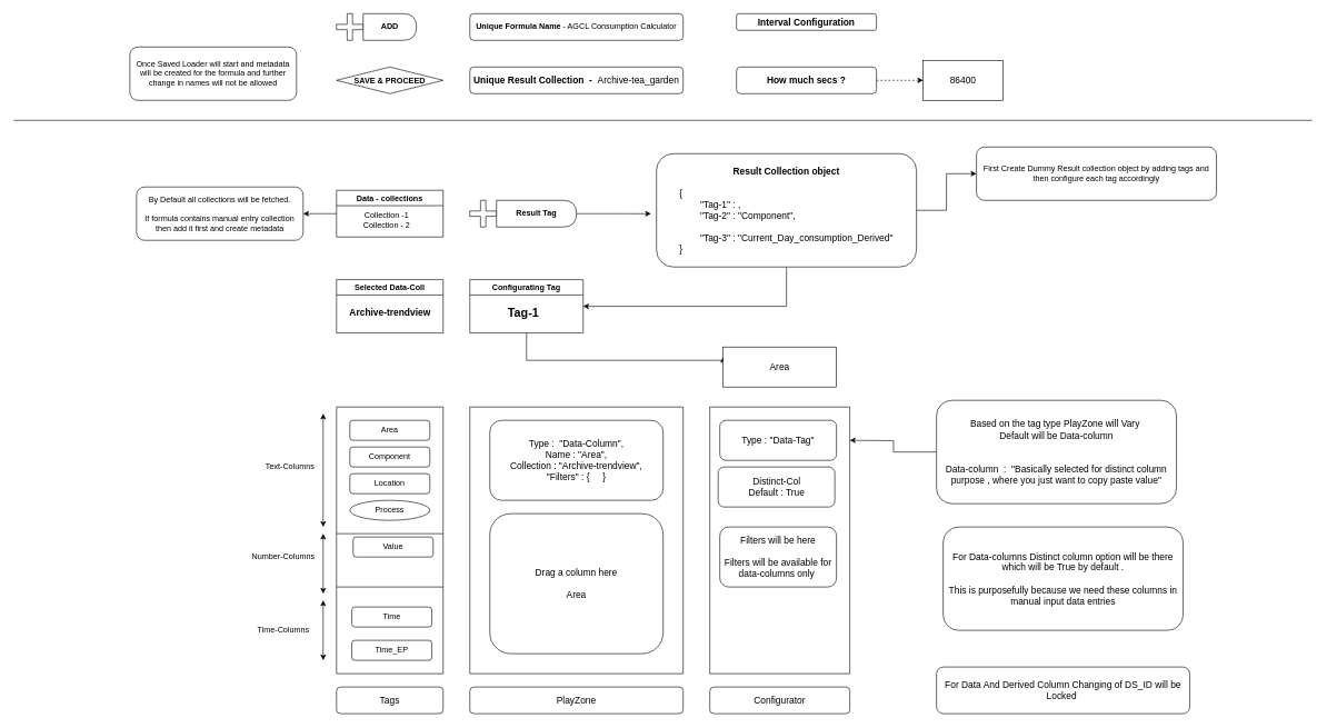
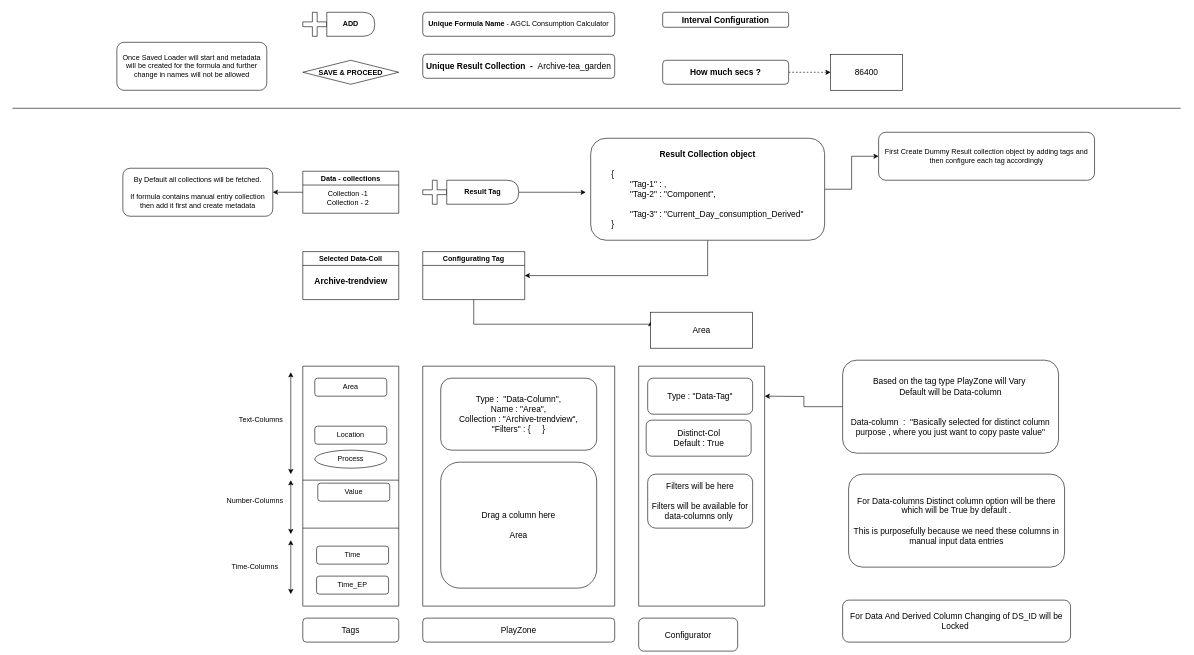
  <mxCell id="0" />
  <mxCell id="1" parent="0" />
  <mxCell id="2" value="&lt;b&gt;Unique Formula Name&lt;/b&gt; - AGCL Consumption Calculator" style="rounded=1;whiteSpace=wrap;html=1;" parent="1" vertex="1"><mxGeometry x="704" y="20" width="320" height="40" as="geometry" /></mxCell>
  <mxCell id="3" value="" style="swimlane;startSize=0;" parent="1" vertex="1"><mxGeometry x="504" y="610" width="160" height="400" as="geometry"><mxRectangle x="80" y="120" width="50" height="40" as="alternateBounds" /></mxGeometry></mxCell>
  <mxCell id="4" value="Area" style="rounded=1;whiteSpace=wrap;html=1;" parent="3" vertex="1"><mxGeometry x="20" y="20" width="120" height="30" as="geometry" /></mxCell>
- <mxCell id="5" value="Component" style="rounded=1;whiteSpace=wrap;html=1;" parent="3" vertex="1"><mxGeometry x="20" y="60" width="120" height="30" as="geometry" /></mxCell>
  <mxCell id="6" value="Location" style="rounded=1;whiteSpace=wrap;html=1;" parent="3" vertex="1"><mxGeometry x="20" y="100" width="120" height="30" as="geometry" /></mxCell>
  <mxCell id="7" value="Process" style="ellipse;whiteSpace=wrap;html=1;" parent="3" vertex="1"><mxGeometry x="20" y="140" width="120" height="30" as="geometry" /></mxCell>
  <mxCell id="8" value="Time" style="rounded=1;whiteSpace=wrap;html=1;" parent="3" vertex="1"><mxGeometry x="23" y="300" width="120" height="30" as="geometry" /></mxCell>
  <mxCell id="9" value="Time_EP" style="rounded=1;whiteSpace=wrap;html=1;" parent="3" vertex="1"><mxGeometry x="23" y="350" width="120" height="30" as="geometry" /></mxCell>
  <mxCell id="10" value="Value" style="rounded=1;whiteSpace=wrap;html=1;" parent="3" vertex="1"><mxGeometry x="25" y="195" width="120" height="30" as="geometry" /></mxCell>
  <mxCell id="11" value="" style="endArrow=none;html=1;rounded=0;fontSize=12;exitX=0;exitY=0.475;exitDx=0;exitDy=0;exitPerimeter=0;" parent="3" edge="1"><mxGeometry width="50" height="50" relative="1" as="geometry"><mxPoint y="270" as="sourcePoint" /><mxPoint x="160" y="270" as="targetPoint" /></mxGeometry></mxCell>
  <mxCell id="12" value="" style="swimlane;startSize=0;" parent="1" vertex="1"><mxGeometry x="704" y="610" width="320" height="400" as="geometry" /></mxCell>
  <mxCell id="13" value="Drag a column here&lt;br&gt;&lt;br&gt;Area" style="rounded=1;whiteSpace=wrap;html=1;fontSize=14;" parent="12" vertex="1"><mxGeometry x="30" y="160" width="260" height="210" as="geometry" /></mxCell>
  <mxCell id="14" value="Type :&amp;nbsp; &quot;Data-Column&quot;,&lt;br&gt;Name : &quot;Area&quot;,&lt;br&gt;Collection : &quot;Archive-trendview&quot;,&lt;br&gt;&quot;Filters&quot; : {&amp;nbsp; &amp;nbsp; &amp;nbsp;}" style="rounded=1;whiteSpace=wrap;html=1;fontSize=14;" parent="12" vertex="1"><mxGeometry x="30" y="20" width="260" height="120" as="geometry" /></mxCell>
  <mxCell id="15" value="" style="swimlane;startSize=0;" parent="1" vertex="1"><mxGeometry x="1064" y="610" width="210" height="400" as="geometry" /></mxCell>
  <mxCell id="16" value="Type : &quot;Data-Tag&quot;" style="rounded=1;whiteSpace=wrap;html=1;fontSize=14;" parent="15" vertex="1"><mxGeometry x="15" y="20" width="175" height="60" as="geometry" /></mxCell>
  <mxCell id="17" value="Filters will be here&lt;br&gt;&lt;br&gt;Filters will be available for data-columns only&amp;nbsp;" style="rounded=1;whiteSpace=wrap;html=1;fontSize=14;" parent="15" vertex="1"><mxGeometry x="15" y="180" width="175" height="90" as="geometry" /></mxCell>
  <mxCell id="18" value="Distinct-Col&lt;br&gt;Default : True" style="rounded=1;whiteSpace=wrap;html=1;fontSize=14;" parent="15" vertex="1"><mxGeometry x="12.5" y="90" width="175" height="60" as="geometry" /></mxCell>
  <mxCell id="19" value="" style="shape=cross;whiteSpace=wrap;html=1;" parent="1" vertex="1"><mxGeometry x="504" y="20" width="40" height="40" as="geometry" /></mxCell>
  <mxCell id="20" value="&lt;b&gt;ADD&lt;/b&gt;" style="shape=delay;whiteSpace=wrap;html=1;" parent="1" vertex="1"><mxGeometry x="544" y="20" width="80" height="40" as="geometry" /></mxCell>
  <mxCell id="21" style="edgeStyle=orthogonalEdgeStyle;rounded=0;orthogonalLoop=1;jettySize=auto;html=1;exitX=0;exitY=0.5;exitDx=0;exitDy=0;entryX=1;entryY=0.5;entryDx=0;entryDy=0;" parent="1" source="22" target="24" edge="1"><mxGeometry relative="1" as="geometry" /></mxCell>
  <mxCell id="22" value="Data - collections" style="swimlane;" parent="1" vertex="1"><mxGeometry x="504" y="285" width="160" height="70" as="geometry" /></mxCell>
  <mxCell id="23" value="Collection -1&lt;br&gt;Collection - 2" style="text;html=1;align=center;verticalAlign=middle;resizable=0;points=[];autosize=1;strokeColor=none;fillColor=none;" parent="22" vertex="1"><mxGeometry x="30" y="25" width="90" height="40" as="geometry" /></mxCell>
  <mxCell id="24" value="By Default all collections will be fetched.&lt;br&gt;&lt;br&gt;If formula contains manual entry collection then add it first and create metadata" style="rounded=1;whiteSpace=wrap;html=1;" parent="1" vertex="1"><mxGeometry x="204" y="280" width="250" height="80" as="geometry" /></mxCell>
  <mxCell id="25" value="Selected Data-Coll" style="swimlane;" parent="1" vertex="1"><mxGeometry x="504" y="419" width="160" height="80" as="geometry" /></mxCell>
  <mxCell id="26" value="&lt;b&gt;&lt;font style=&quot;font-size: 14px;&quot;&gt;Archive-trendview&lt;/font&gt;&lt;/b&gt;" style="text;html=1;align=center;verticalAlign=middle;resizable=0;points=[];autosize=1;strokeColor=none;fillColor=none;" parent="25" vertex="1"><mxGeometry x="10" y="35" width="140" height="30" as="geometry" /></mxCell>
  <mxCell id="27" style="edgeStyle=orthogonalEdgeStyle;rounded=0;orthogonalLoop=1;jettySize=auto;html=1;exitX=1;exitY=0.5;exitDx=0;exitDy=0;entryX=0;entryY=0.5;entryDx=0;entryDy=0;fontSize=14;" parent="1" source="29" target="47" edge="1"><mxGeometry relative="1" as="geometry" /></mxCell>
  <mxCell id="28" style="edgeStyle=orthogonalEdgeStyle;rounded=0;orthogonalLoop=1;jettySize=auto;html=1;exitX=0.5;exitY=1;exitDx=0;exitDy=0;entryX=1;entryY=0.5;entryDx=0;entryDy=0;fontSize=14;" parent="1" source="29" target="45" edge="1"><mxGeometry relative="1" as="geometry" /></mxCell>
  <mxCell id="29" value="&lt;b&gt;Result Collection object&lt;/b&gt;&lt;br&gt;&lt;div style=&quot;text-align: left;&quot;&gt;&lt;span style=&quot;background-color: initial;&quot;&gt;&lt;br&gt;&lt;/span&gt;&lt;/div&gt;&lt;div style=&quot;text-align: left;&quot;&gt;&lt;span style=&quot;background-color: initial;&quot;&gt;{&amp;nbsp; &amp;nbsp; &amp;nbsp; &amp;nbsp;&lt;/span&gt;&lt;/div&gt;&lt;div style=&quot;text-align: left;&quot;&gt;&lt;span style=&quot;background-color: initial;&quot;&gt;&amp;nbsp; &amp;nbsp; &amp;nbsp; &amp;nbsp; &quot;Tag-1&quot; : ,&lt;/span&gt;&lt;/div&gt;&lt;div style=&quot;text-align: left;&quot;&gt;&lt;span style=&quot;background-color: initial;&quot;&gt;&amp;nbsp; &amp;nbsp; &amp;nbsp; &amp;nbsp; &quot;Tag-2&quot; : &quot;Component&quot;,&lt;/span&gt;&lt;/div&gt;&lt;div style=&quot;text-align: left;&quot;&gt;&lt;span style=&quot;background-color: initial;&quot;&gt;&amp;nbsp; &amp;nbsp; &amp;nbsp;&lt;/span&gt;&lt;/div&gt;&lt;div style=&quot;text-align: left;&quot;&gt;&lt;span style=&quot;background-color: initial;&quot;&gt;&amp;nbsp; &amp;nbsp; &amp;nbsp; &amp;nbsp; &quot;Tag-3&quot; : &quot;Current_Day_consumption_Derived&quot;&lt;/span&gt;&lt;/div&gt;&lt;div style=&quot;text-align: left;&quot;&gt;&lt;span style=&quot;background-color: initial;&quot;&gt;}&lt;/span&gt;&lt;/div&gt;" style="rounded=1;whiteSpace=wrap;html=1;fontSize=14;" parent="1" vertex="1"><mxGeometry x="984" y="230" width="390" height="170" as="geometry" /></mxCell>
- <mxCell id="30" value="&lt;b&gt;Unique Result Collection&amp;nbsp; -&amp;nbsp; &lt;/b&gt;Archive-tea_garden" style="rounded=1;whiteSpace=wrap;html=1;fontSize=14;" parent="1" vertex="1"><mxGeometry x="704" y="100" width="320" height="40" as="geometry" /></mxCell>
+ <mxCell id="30" value="&lt;b&gt;Unique Result Collection&amp;nbsp; -&amp;nbsp; &lt;/b&gt;Archive-tea_garden" style="rounded=1;whiteSpace=wrap;html=1;fontSize=14;" parent="1" vertex="1"><mxGeometry x="704" y="90" width="320" height="40" as="geometry" /></mxCell>
  <mxCell id="31" value="&lt;b&gt;&lt;font style=&quot;font-size: 12px;&quot;&gt;SAVE &amp;amp; PROCEED&lt;/font&gt;&lt;/b&gt;" style="rhombus;whiteSpace=wrap;html=1;fontSize=14;" parent="1" vertex="1"><mxGeometry x="504" y="100" width="160" height="40" as="geometry" /></mxCell>
  <mxCell id="32" value="" style="endArrow=none;html=1;rounded=0;fontSize=12;" parent="1" edge="1"><mxGeometry width="50" height="50" relative="1" as="geometry"><mxPoint x="20" y="180" as="sourcePoint" /><mxPoint x="1967.556" y="180" as="targetPoint" /></mxGeometry></mxCell>
  <mxCell id="33" value="Once Saved Loader will start and metadata will be created for the formula and further change in names will not be allowed" style="rounded=1;whiteSpace=wrap;html=1;" parent="1" vertex="1"><mxGeometry x="194" y="70" width="250" height="80" as="geometry" /></mxCell>
  <mxCell id="34" value="" style="shape=cross;whiteSpace=wrap;html=1;" parent="1" vertex="1"><mxGeometry x="704" y="300" width="40" height="40" as="geometry" /></mxCell>
  <mxCell id="35" style="edgeStyle=orthogonalEdgeStyle;rounded=0;orthogonalLoop=1;jettySize=auto;html=1;exitX=1;exitY=0.5;exitDx=0;exitDy=0;entryX=-0.021;entryY=0.53;entryDx=0;entryDy=0;entryPerimeter=0;fontSize=12;" parent="1" source="36" target="29" edge="1"><mxGeometry relative="1" as="geometry" /></mxCell>
  <mxCell id="36" value="&lt;b&gt;Result Tag&lt;/b&gt;" style="shape=delay;whiteSpace=wrap;html=1;" parent="1" vertex="1"><mxGeometry x="744" y="300" width="120" height="40" as="geometry" /></mxCell>
  <mxCell id="37" value="" style="endArrow=none;html=1;rounded=0;fontSize=12;exitX=0;exitY=0.475;exitDx=0;exitDy=0;exitPerimeter=0;" parent="1" source="3" edge="1"><mxGeometry width="50" height="50" relative="1" as="geometry"><mxPoint x="504" y="794" as="sourcePoint" /><mxPoint x="664" y="800" as="targetPoint" /></mxGeometry></mxCell>
  <mxCell id="38" value="" style="endArrow=classic;startArrow=classic;html=1;rounded=0;fontSize=12;" parent="1" edge="1"><mxGeometry width="50" height="50" relative="1" as="geometry"><mxPoint x="484" y="790" as="sourcePoint" /><mxPoint x="484" y="620" as="targetPoint" /></mxGeometry></mxCell>
  <mxCell id="39" value="Text-Columns" style="text;html=1;align=center;verticalAlign=middle;resizable=0;points=[];autosize=1;strokeColor=none;fillColor=none;fontSize=12;" parent="1" vertex="1"><mxGeometry x="384" y="685" width="100" height="30" as="geometry" /></mxCell>
  <mxCell id="40" value="" style="endArrow=classic;startArrow=classic;html=1;rounded=0;fontSize=12;" parent="1" edge="1"><mxGeometry width="50" height="50" relative="1" as="geometry"><mxPoint x="484" y="890" as="sourcePoint" /><mxPoint x="484" y="800" as="targetPoint" /></mxGeometry></mxCell>
  <mxCell id="41" value="Number-Columns" style="text;html=1;align=center;verticalAlign=middle;resizable=0;points=[];autosize=1;strokeColor=none;fillColor=none;fontSize=12;" parent="1" vertex="1"><mxGeometry x="364" y="820" width="120" height="30" as="geometry" /></mxCell>
  <mxCell id="42" value="" style="endArrow=classic;startArrow=classic;html=1;rounded=0;fontSize=12;" parent="1" edge="1"><mxGeometry width="50" height="50" relative="1" as="geometry"><mxPoint x="484" y="990" as="sourcePoint" /><mxPoint x="484" y="900" as="targetPoint" /></mxGeometry></mxCell>
  <mxCell id="43" value="Time-Columns" style="text;html=1;align=center;verticalAlign=middle;resizable=0;points=[];autosize=1;strokeColor=none;fillColor=none;fontSize=12;" parent="1" vertex="1"><mxGeometry x="374" y="930" width="100" height="30" as="geometry" /></mxCell>
  <mxCell id="44" style="edgeStyle=orthogonalEdgeStyle;rounded=0;orthogonalLoop=1;jettySize=auto;html=1;exitX=0.5;exitY=1;exitDx=0;exitDy=0;fontSize=14;entryX=0;entryY=0.25;entryDx=0;entryDy=0;" parent="1" source="45" target="53" edge="1"><mxGeometry relative="1" as="geometry"><mxPoint x="1104" y="560" as="targetPoint" /><Array as="points"><mxPoint x="789" y="540" /><mxPoint x="1084" y="540" /></Array></mxGeometry></mxCell>
  <mxCell id="45" value="Configurating Tag" style="swimlane;startSize=23;" parent="1" vertex="1"><mxGeometry x="704" y="419" width="170" height="80" as="geometry" /></mxCell>
- <mxCell id="46" value="&lt;font style=&quot;font-size: 18px;&quot;&gt;&lt;b style=&quot;&quot;&gt;Tag-1&lt;/b&gt;&lt;/font&gt;" style="text;html=1;align=center;verticalAlign=middle;resizable=0;points=[];autosize=1;strokeColor=none;fillColor=none;" parent="45" vertex="1"><mxGeometry x="45" y="30" width="70" height="40" as="geometry" /></mxCell>
  <mxCell id="47" value="First Create Dummy Result collection object by adding tags and then configure each tag accordingly" style="rounded=1;whiteSpace=wrap;html=1;" parent="1" vertex="1"><mxGeometry x="1464" y="220" width="360" height="80" as="geometry" /></mxCell>
  <mxCell id="48" value="PlayZone" style="rounded=1;whiteSpace=wrap;html=1;fontSize=14;" parent="1" vertex="1"><mxGeometry x="704" y="1030" width="320" height="40" as="geometry" /></mxCell>
- <mxCell id="49" value="Configurator" style="rounded=1;whiteSpace=wrap;html=1;fontSize=14;" parent="1" vertex="1"><mxGeometry x="1064" y="1030" width="210" height="40" as="geometry" /></mxCell>
+ <mxCell id="49" value="Configurator" style="rounded=1;whiteSpace=wrap;html=1;fontSize=14;" parent="1" vertex="1"><mxGeometry x="1064" y="1030" width="165" height="55" as="geometry" /></mxCell>
  <mxCell id="50" value="Tags" style="rounded=1;whiteSpace=wrap;html=1;fontSize=14;" parent="1" vertex="1"><mxGeometry x="504" y="1030" width="160" height="40" as="geometry" /></mxCell>
  <mxCell id="51" style="edgeStyle=orthogonalEdgeStyle;rounded=0;orthogonalLoop=1;jettySize=auto;html=1;exitX=0;exitY=0.5;exitDx=0;exitDy=0;fontSize=14;" parent="1" source="52" edge="1"><mxGeometry relative="1" as="geometry"><mxPoint x="1274" y="660" as="targetPoint" /></mxGeometry></mxCell>
  <mxCell id="52" value="Based on the tag type PlayZone will Vary&amp;nbsp;&lt;br&gt;Default will be Data-column&lt;br&gt;&lt;br&gt;&lt;br&gt;Data-column&amp;nbsp; :&amp;nbsp; &quot;Basically selected for distinct column purpose , where you just want to copy paste value&quot;" style="rounded=1;whiteSpace=wrap;html=1;fontSize=14;" parent="1" vertex="1"><mxGeometry x="1404" y="600" width="360" height="155" as="geometry" /></mxCell>
  <mxCell id="53" value="Area" style="whiteSpace=wrap;html=1;fontSize=14;" parent="1" vertex="1"><mxGeometry x="1084" y="520" width="170" height="60" as="geometry" /></mxCell>
  <mxCell id="54" value="&lt;font style=&quot;font-size: 14px;&quot;&gt;&lt;b&gt;Interval Configuration&lt;/b&gt;&lt;/font&gt;" style="rounded=1;whiteSpace=wrap;html=1;" parent="1" vertex="1"><mxGeometry x="1104" y="20" width="210" height="25" as="geometry" /></mxCell>
  <mxCell id="55" style="edgeStyle=orthogonalEdgeStyle;rounded=0;orthogonalLoop=1;jettySize=auto;html=1;fontSize=14;entryX=0;entryY=0.5;entryDx=0;entryDy=0;dashed=1;" parent="1" source="56" target="57" edge="1"><mxGeometry relative="1" as="geometry"><mxPoint x="1444" y="120" as="targetPoint" /></mxGeometry></mxCell>
  <mxCell id="56" value="&lt;font style=&quot;font-size: 14px;&quot;&gt;&lt;b&gt;How much secs ?&lt;/b&gt;&lt;/font&gt;" style="rounded=1;whiteSpace=wrap;html=1;" parent="1" vertex="1"><mxGeometry x="1104" y="100" width="210" height="40" as="geometry" /></mxCell>
  <mxCell id="57" value="86400" style="whiteSpace=wrap;html=1;fontSize=14;" parent="1" vertex="1"><mxGeometry x="1384" y="90" width="120" height="60" as="geometry" /></mxCell>
  <mxCell id="58" value="For Data-columns Distinct column option will be there which will be True by default .&lt;br&gt;&lt;br&gt;This is purposefully because we need these columns in manual input data entries" style="rounded=1;whiteSpace=wrap;html=1;fontSize=14;" parent="1" vertex="1"><mxGeometry x="1414" y="790" width="360" height="155" as="geometry" /></mxCell>
  <mxCell id="59" value="For Data And Derived Column Changing of DS_ID will be Locked&amp;nbsp;" style="rounded=1;whiteSpace=wrap;html=1;fontSize=14;" vertex="1" parent="1"><mxGeometry x="1404" y="1000" width="380" height="70" as="geometry" /></mxCell>
